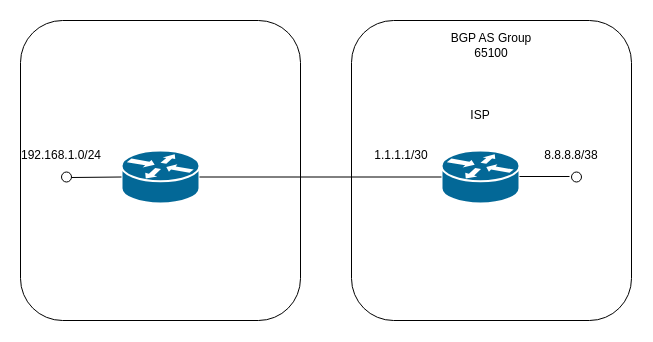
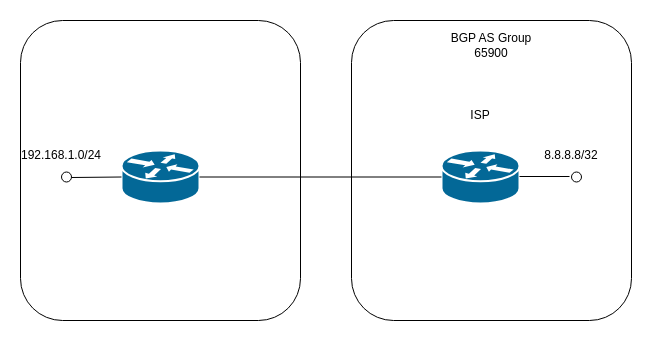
  <mxCell id="0" />
  <mxCell id="1" parent="0" />
  <mxCell id="2" value="" style="rounded=1;whiteSpace=wrap;html=1;" vertex="1" parent="1"><mxGeometry x="351" y="20" width="280" height="300" as="geometry" /></mxCell>
  <mxCell id="3" value="" style="rounded=1;whiteSpace=wrap;html=1;" vertex="1" parent="1"><mxGeometry x="20" y="20" width="280" height="300" as="geometry" /></mxCell>
  <mxCell id="4" value="" style="shape=mxgraph.cisco.routers.router;sketch=0;html=1;pointerEvents=1;dashed=0;fillColor=#036897;strokeColor=#ffffff;strokeWidth=2;verticalLabelPosition=bottom;verticalAlign=top;align=center;outlineConnect=0;" vertex="1" parent="1"><mxGeometry x="121" y="150" width="78" height="53" as="geometry" /></mxCell>
  <mxCell id="5" value="" style="shape=mxgraph.cisco.routers.router;sketch=0;html=1;pointerEvents=1;dashed=0;fillColor=#036897;strokeColor=#ffffff;strokeWidth=2;verticalLabelPosition=bottom;verticalAlign=top;align=center;outlineConnect=0;" vertex="1" parent="1"><mxGeometry x="441" y="150" width="78" height="53" as="geometry" /></mxCell>
  <mxCell id="6" value="" style="endArrow=none;html=1;rounded=0;exitX=1;exitY=0.5;exitDx=0;exitDy=0;exitPerimeter=0;entryX=0;entryY=0.5;entryDx=0;entryDy=0;entryPerimeter=0;" edge="1" parent="1" source="4" target="5"><mxGeometry width="50" height="50" relative="1" as="geometry"><mxPoint x="281" y="280" as="sourcePoint" /><mxPoint x="331" y="230" as="targetPoint" /></mxGeometry></mxCell>
  <mxCell id="7" value="" style="endArrow=none;html=1;rounded=0;entryX=0;entryY=0.5;entryDx=0;entryDy=0;entryPerimeter=0;" edge="1" parent="1" target="4"><mxGeometry width="50" height="50" relative="1" as="geometry"><mxPoint x="71" y="177" as="sourcePoint" /><mxPoint x="331" y="230" as="targetPoint" /></mxGeometry></mxCell>
  <mxCell id="8" value="ISP" style="text;html=1;align=center;verticalAlign=middle;whiteSpace=wrap;rounded=0;" vertex="1" parent="1"><mxGeometry x="450" y="100" width="60" height="30" as="geometry" /></mxCell>
  <mxCell id="9" value="192.168.1.0/24" style="text;html=1;align=center;verticalAlign=middle;whiteSpace=wrap;rounded=0;" vertex="1" parent="1"><mxGeometry x="21" y="140" width="80" height="30" as="geometry" /></mxCell>
  <mxCell id="10" value="" style="ellipse;whiteSpace=wrap;html=1;aspect=fixed;" vertex="1" parent="1"><mxGeometry x="61" y="171.5" width="10" height="10" as="geometry" /></mxCell>
- <mxCell id="11" value="1.1.1.1/30" style="text;html=1;align=center;verticalAlign=middle;whiteSpace=wrap;rounded=0;" vertex="1" parent="1"><mxGeometry x="371" y="140" width="60" height="30" as="geometry" /></mxCell>
- <mxCell id="12" value="8.8.8.8/38" style="text;html=1;align=center;verticalAlign=middle;whiteSpace=wrap;rounded=0;" vertex="1" parent="1"><mxGeometry x="531" y="140" width="80" height="30" as="geometry" /></mxCell>
+ <mxCell id="12" value="8.8.8.8/32" style="text;html=1;align=center;verticalAlign=middle;whiteSpace=wrap;rounded=0;" vertex="1" parent="1"><mxGeometry x="531" y="140" width="80" height="30" as="geometry" /></mxCell>
  <mxCell id="13" value="" style="ellipse;whiteSpace=wrap;html=1;aspect=fixed;" vertex="1" parent="1"><mxGeometry x="571" y="171.5" width="10" height="10" as="geometry" /></mxCell>
  <mxCell id="14" value="" style="endArrow=none;html=1;rounded=0;entryX=0;entryY=0.5;entryDx=0;entryDy=0;entryPerimeter=0;" edge="1" parent="1"><mxGeometry width="50" height="50" relative="1" as="geometry"><mxPoint x="519" y="176" as="sourcePoint" /><mxPoint x="569" y="176" as="targetPoint" /></mxGeometry></mxCell>
- <mxCell id="15" value="BGP AS Group&lt;div&gt;65100&lt;/div&gt;" style="text;html=1;align=center;verticalAlign=middle;whiteSpace=wrap;rounded=0;" vertex="1" parent="1"><mxGeometry x="445" y="30" width="92" height="30" as="geometry" /></mxCell>
+ <mxCell id="15" value="BGP AS Group&lt;div&gt;65900&lt;/div&gt;" style="text;html=1;align=center;verticalAlign=middle;whiteSpace=wrap;rounded=0;" vertex="1" parent="1"><mxGeometry x="445" y="30" width="92" height="30" as="geometry" /></mxCell>
